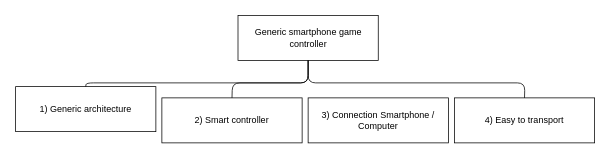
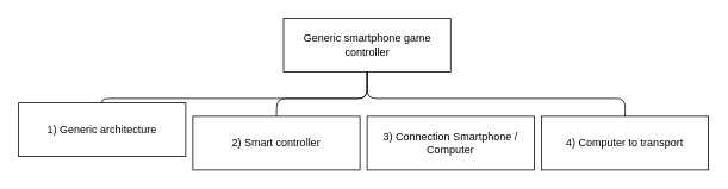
  <mxCell id="0" />
  <mxCell id="1" parent="0" />
  <mxCell id="2" value="Generic smartphone game controller" style="rounded=0;whiteSpace=wrap;html=1;" vertex="1" parent="1"><mxGeometry x="316.5" y="20" width="187" height="60" as="geometry" /></mxCell>
  <mxCell id="3" value="1) Generic architecture" style="rounded=0;whiteSpace=wrap;html=1;" vertex="1" parent="1"><mxGeometry x="20" y="115" width="187" height="60" as="geometry" /></mxCell>
- <mxCell id="4" value="4) Easy to transport" style="rounded=0;whiteSpace=wrap;html=1;" vertex="1" parent="1"><mxGeometry x="605" y="130" width="187" height="60" as="geometry" /></mxCell>
+ <mxCell id="4" value="4) Computer to transport" style="rounded=0;whiteSpace=wrap;html=1;" vertex="1" parent="1"><mxGeometry x="605" y="130" width="187" height="60" as="geometry" /></mxCell>
  <mxCell id="5" value="3) Connection Smartphone / Computer" style="rounded=0;whiteSpace=wrap;html=1;" vertex="1" parent="1"><mxGeometry x="410" y="130" width="187" height="60" as="geometry" /></mxCell>
  <mxCell id="6" value="2) Smart controller" style="rounded=0;whiteSpace=wrap;html=1;" vertex="1" parent="1"><mxGeometry x="215" y="130" width="187" height="60" as="geometry" /></mxCell>
  <mxCell id="7" value="" style="endArrow=none;html=1;exitX=0.5;exitY=0;exitDx=0;exitDy=0;entryX=0.5;entryY=1;entryDx=0;entryDy=0;" edge="1" parent="1" source="3" target="2"><mxGeometry width="50" height="50" relative="1" as="geometry"><mxPoint x="120" y="140" as="sourcePoint" /><mxPoint x="170" y="90" as="targetPoint" /><Array as="points"><mxPoint x="114" y="110" /><mxPoint x="410" y="110" /></Array></mxGeometry></mxCell>
  <mxCell id="8" value="" style="endArrow=none;html=1;exitX=0.5;exitY=0;exitDx=0;exitDy=0;" edge="1" parent="1" source="6"><mxGeometry width="50" height="50" relative="1" as="geometry"><mxPoint x="460" y="240" as="sourcePoint" /><mxPoint x="410" y="80" as="targetPoint" /><Array as="points"><mxPoint x="309" y="110" /><mxPoint x="410" y="110" /></Array></mxGeometry></mxCell>
  <mxCell id="9" value="" style="endArrow=none;html=1;exitX=0.5;exitY=0;exitDx=0;exitDy=0;entryX=0.5;entryY=1;entryDx=0;entryDy=0;" edge="1" parent="1" source="4" target="2"><mxGeometry width="50" height="50" relative="1" as="geometry"><mxPoint x="620" y="110" as="sourcePoint" /><mxPoint x="670" y="60" as="targetPoint" /><Array as="points"><mxPoint x="699" y="110" /><mxPoint x="410" y="110" /></Array></mxGeometry></mxCell>
